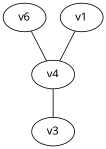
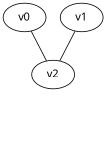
  graph {
    fontname="Noto Sans"
    node [fontname="Noto Sans"]
    edge [fontname="Noto Sans"]
-   v0 [label=v6]
-   v2 [label=v4]
+   v0
+   v2
    v1
-   v3
    v0 -- v2
-   v2 -- v3
    v1 -- v2
  }
